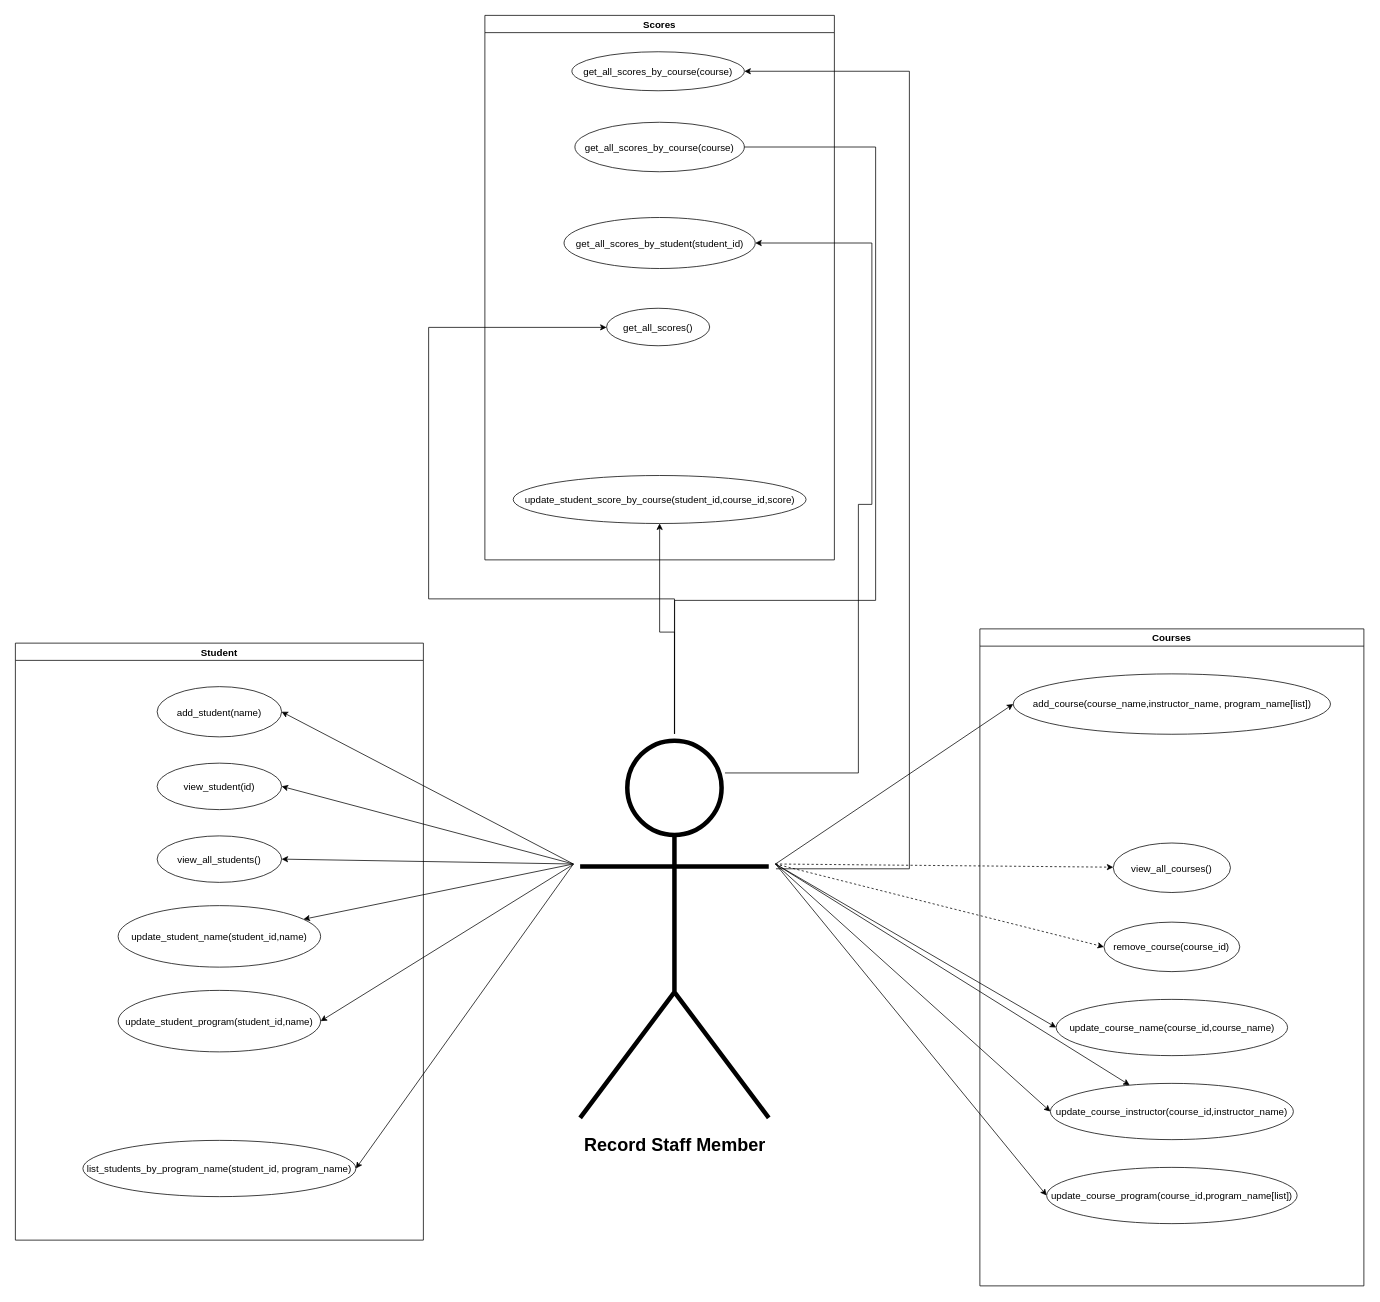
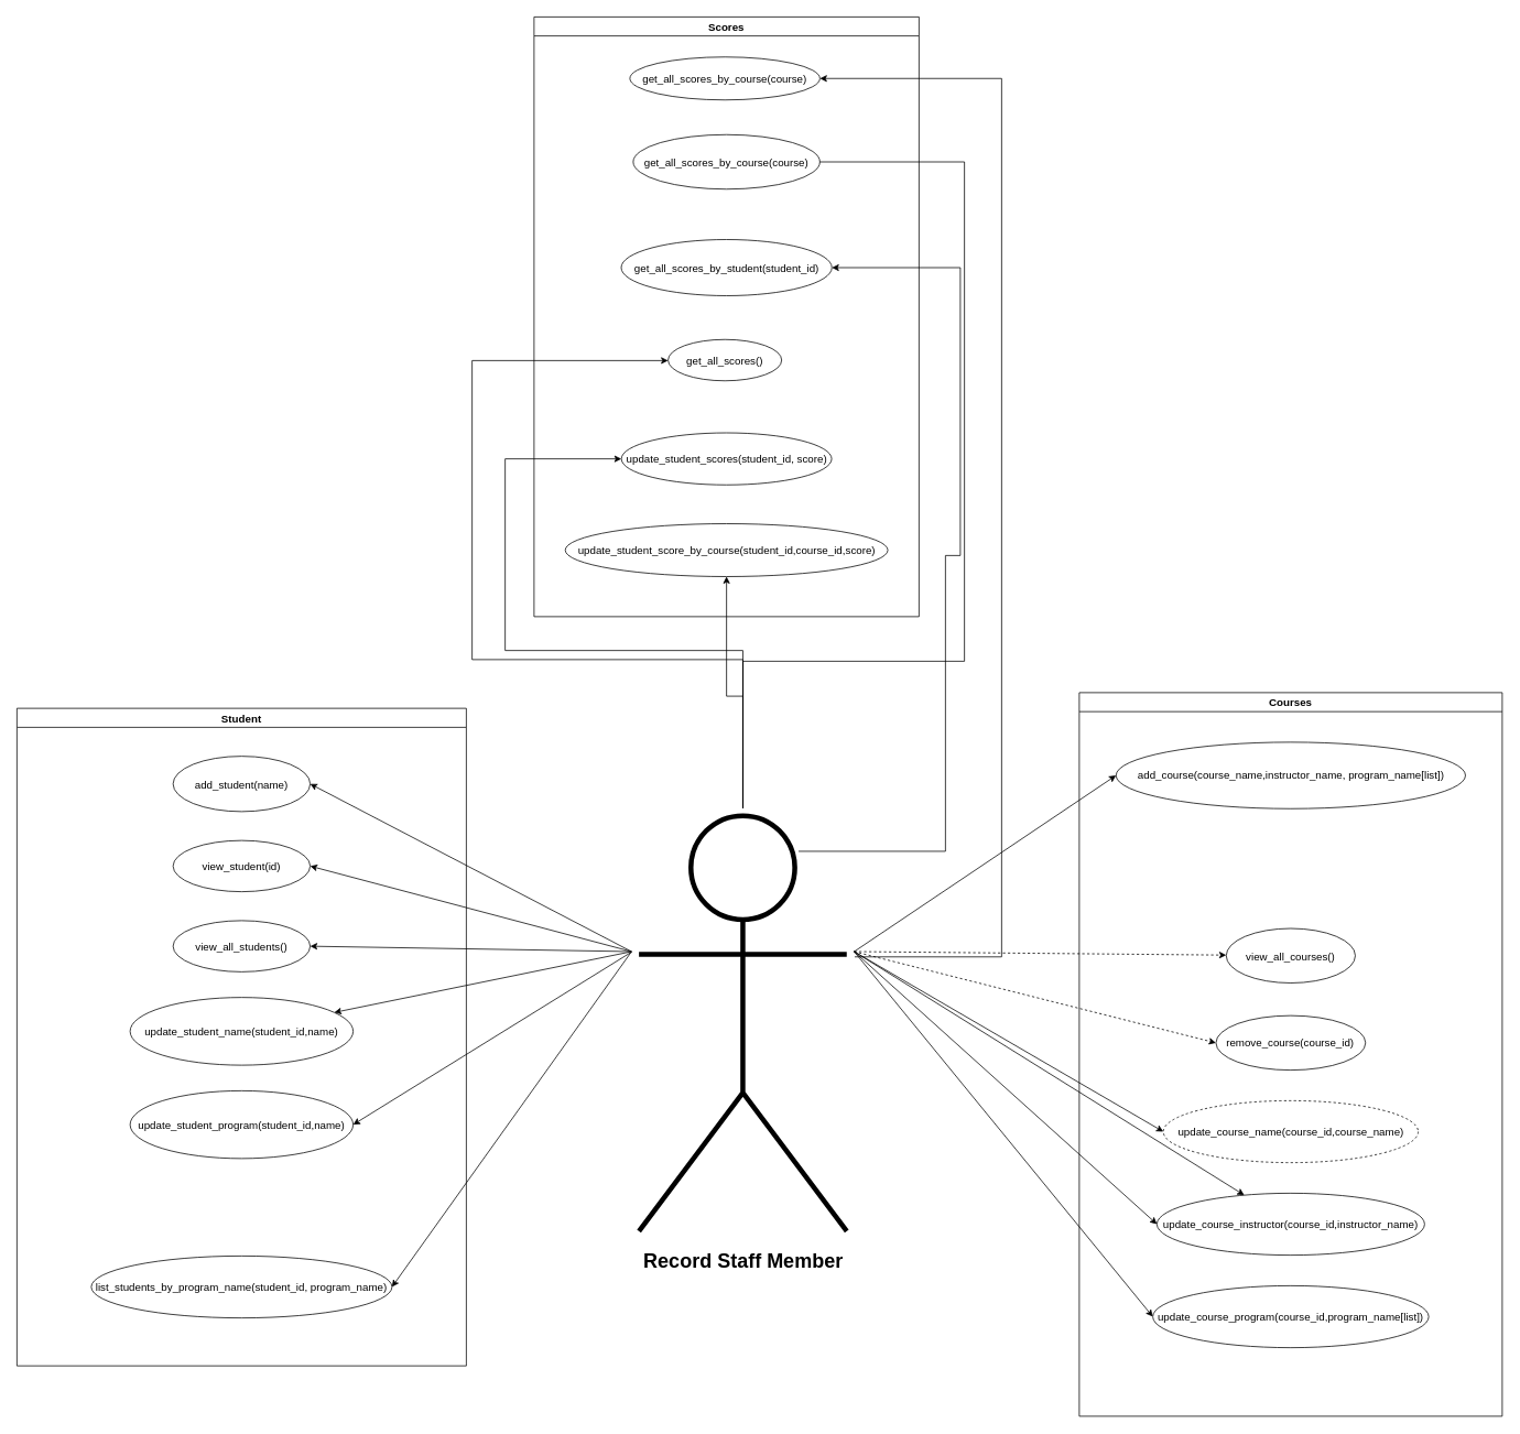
  <mxCell id="0" />
  <mxCell id="1" parent="0" />
  <mxCell id="2" value="Scores" style="swimlane;whiteSpace=wrap;html=1;fillColor=none;fontSize=13;" parent="1" vertex="1"><mxGeometry x="646" y="20" width="466" height="726" as="geometry" /></mxCell>
  <mxCell id="3" style="edgeStyle=orthogonalEdgeStyle;rounded=0;orthogonalLoop=1;jettySize=auto;html=1;exitX=1;exitY=0.5;exitDx=0;exitDy=0;endArrow=none;endFill=0;startArrow=classic;startFill=1;" edge="1" parent="2" source="4"><mxGeometry relative="1" as="geometry"><mxPoint x="388.111" y="1137.889" as="targetPoint" /><Array as="points"><mxPoint x="566" y="74" /><mxPoint x="566" y="1138" /></Array></mxGeometry></mxCell>
  <mxCell id="4" value="&lt;span class=&quot;hljs-built_in&quot; style=&quot;font-size: 13px;&quot;&gt;get_all_scores_by_course&lt;/span&gt;(course)" style="ellipse;whiteSpace=wrap;html=1;align=center;fillColor=none;fontSize=13;" parent="2" vertex="1"><mxGeometry x="116" y="48.5" width="230" height="52" as="geometry" /></mxCell>
  <mxCell id="5" value="&lt;span class=&quot;hljs-built_in&quot; style=&quot;font-size: 13px;&quot;&gt;get_all_scores_by_course&lt;/span&gt;(course)" style="ellipse;whiteSpace=wrap;html=1;align=center;fillColor=none;fontSize=13;" parent="2" vertex="1"><mxGeometry x="120" y="142.5" width="226" height="66" as="geometry" /></mxCell>
  <mxCell id="6" value="&lt;span class=&quot;hljs-built_in&quot; style=&quot;font-size: 13px;&quot;&gt;get_all_scores_by_student&lt;/span&gt;(student_id)" style="ellipse;whiteSpace=wrap;html=1;align=center;fillColor=none;fontSize=13;" parent="2" vertex="1"><mxGeometry x="105.5" y="269.5" width="255" height="68" as="geometry" /></mxCell>
  <mxCell id="7" value="&lt;span class=&quot;hljs-built_in&quot; style=&quot;font-size: 13px;&quot;&gt;get_all_scores&lt;/span&gt;()" style="ellipse;whiteSpace=wrap;html=1;align=center;fillColor=none;fontSize=13;" parent="2" vertex="1"><mxGeometry x="162.25" y="390.5" width="137.5" height="50" as="geometry" /></mxCell>
+ <mxCell id="8" value="&lt;span class=&quot;hljs-built_in&quot; style=&quot;font-size: 13px;&quot;&gt;update_student_scores&lt;/span&gt;(student_id, score)" style="ellipse;whiteSpace=wrap;html=1;align=center;fillColor=none;fontSize=13;" parent="2" vertex="1"><mxGeometry x="105.75" y="503.5" width="254.5" height="63" as="geometry" /></mxCell>
  <mxCell id="9" value="&lt;span class=&quot;hljs-built_in&quot; style=&quot;font-size: 13px;&quot;&gt;update_student_score_by_course&lt;/span&gt;(student_id,course_id,score)" style="ellipse;whiteSpace=wrap;html=1;align=center;fillColor=none;fontSize=13;" parent="2" vertex="1"><mxGeometry x="37.75" y="613.5" width="390.5" height="64" as="geometry" /></mxCell>
  <mxCell id="10" value="Courses" style="swimlane;whiteSpace=wrap;html=1;fillColor=none;fontSize=13;" parent="1" vertex="1"><mxGeometry x="1306" y="838" width="512" height="876" as="geometry" /></mxCell>
  <mxCell id="11" value="&lt;span class=&quot;hljs-built_in&quot; style=&quot;font-size: 13px;&quot;&gt;add_course&lt;/span&gt;(course_name,instructor_name, program_name[list])" style="ellipse;whiteSpace=wrap;html=1;align=center;fillColor=none;fontSize=13;" parent="10" vertex="1"><mxGeometry x="44.5" y="60" width="423" height="80.5" as="geometry" /></mxCell>
  <mxCell id="12" value="&lt;span class=&quot;hljs-built_in&quot; style=&quot;font-size: 13px;&quot;&gt;view_all_courses&lt;/span&gt;()" style="ellipse;whiteSpace=wrap;html=1;align=center;fillColor=none;fontSize=13;" parent="10" vertex="1"><mxGeometry x="177.88" y="285.5" width="156.25" height="66" as="geometry" /></mxCell>
  <mxCell id="13" value="&lt;span class=&quot;hljs-built_in&quot; style=&quot;font-size: 13px;&quot;&gt;remove_course&lt;/span&gt;(course_id)" style="ellipse;whiteSpace=wrap;html=1;align=center;fillColor=none;fontSize=13;" parent="10" vertex="1"><mxGeometry x="165.44" y="391" width="181.13" height="66" as="geometry" /></mxCell>
- <mxCell id="14" value="&lt;span class=&quot;hljs-built_in&quot; style=&quot;font-size: 13px;&quot;&gt;update_course_name&lt;/span&gt;(course_id,course_name)" style="ellipse;whiteSpace=wrap;html=1;align=center;fillColor=none;fontSize=13;" parent="10" vertex="1"><mxGeometry x="101.72" y="494" width="308.56" height="75" as="geometry" /></mxCell>
+ <mxCell id="14" value="&lt;span class=&quot;hljs-built_in&quot; style=&quot;font-size: 13px;&quot;&gt;update_course_name&lt;/span&gt;(course_id,course_name)" style="ellipse;whiteSpace=wrap;html=1;align=center;fillColor=none;fontSize=13;dashed=1;" parent="10" vertex="1"><mxGeometry x="101.72" y="494" width="308.56" height="75" as="geometry" /></mxCell>
  <mxCell id="15" value="&lt;span class=&quot;hljs-built_in&quot; style=&quot;font-size: 13px;&quot;&gt;update_course_instructor&lt;/span&gt;(course_id,instructor_name)" style="ellipse;whiteSpace=wrap;html=1;align=center;fillColor=none;fontSize=13;" parent="10" vertex="1"><mxGeometry x="94.01" y="606" width="324" height="75" as="geometry" /></mxCell>
  <mxCell id="16" value="&lt;span class=&quot;hljs-built_in&quot; style=&quot;font-size: 13px;&quot;&gt;update_course_program&lt;/span&gt;(course_id,program_name[list])" style="ellipse;whiteSpace=wrap;html=1;align=center;fillColor=none;fontSize=13;" parent="10" vertex="1"><mxGeometry x="89" y="718" width="334" height="75" as="geometry" /></mxCell>
  <mxCell id="17" value="Student" style="swimlane;fillColor=none;fontSize=13;" parent="1" vertex="1"><mxGeometry x="20" y="857" width="544" height="796" as="geometry" /></mxCell>
  <mxCell id="18" value="add_student(name)" style="ellipse;whiteSpace=wrap;html=1;align=center;fillColor=none;fontSize=13;" parent="17" vertex="1"><mxGeometry x="189" y="58" width="166" height="67" as="geometry" /></mxCell>
  <mxCell id="19" value="view_student(id)" style="ellipse;whiteSpace=wrap;html=1;align=center;fillColor=none;fontSize=13;" parent="17" vertex="1"><mxGeometry x="189" y="160" width="166" height="62" as="geometry" /></mxCell>
  <mxCell id="20" value="view_all_students()" style="ellipse;whiteSpace=wrap;html=1;align=center;fillColor=none;fontSize=13;" parent="17" vertex="1"><mxGeometry x="189" y="257" width="166" height="62" as="geometry" /></mxCell>
  <mxCell id="21" value="&lt;span style=&quot;text-align: left; font-size: 13px;&quot;&gt;update_student_name(student_id,name)&lt;/span&gt;" style="ellipse;whiteSpace=wrap;html=1;align=center;fillColor=none;fontSize=13;" parent="17" vertex="1"><mxGeometry x="137" y="350" width="270" height="82" as="geometry" /></mxCell>
  <mxCell id="22" value="&lt;span style=&quot;text-align: left; font-size: 13px;&quot;&gt;update_student_program(student_id,name)&lt;/span&gt;" style="ellipse;whiteSpace=wrap;html=1;align=center;fillColor=none;fontSize=13;" parent="17" vertex="1"><mxGeometry x="137" y="463" width="270" height="82" as="geometry" /></mxCell>
  <mxCell id="23" value="&lt;span style=&quot;text-align: left; font-size: 13px;&quot;&gt;list_students_by_program_name(student_id, program_name)&lt;/span&gt;" style="ellipse;whiteSpace=wrap;html=1;align=center;fillColor=none;fontSize=13;" vertex="1" parent="17"><mxGeometry x="90" y="663" width="364" height="75" as="geometry" /></mxCell>
  <mxCell id="24" style="rounded=0;orthogonalLoop=1;jettySize=auto;html=1;exitX=0;exitY=0.333;exitDx=0;exitDy=0;exitPerimeter=0;entryX=1;entryY=0.5;entryDx=0;entryDy=0;" edge="1" parent="1" source="41" target="18"><mxGeometry relative="1" as="geometry" /></mxCell>
  <mxCell id="25" style="rounded=0;orthogonalLoop=1;jettySize=auto;html=1;exitX=0;exitY=0.333;exitDx=0;exitDy=0;exitPerimeter=0;entryX=1;entryY=0.5;entryDx=0;entryDy=0;" edge="1" parent="1" source="41" target="19"><mxGeometry relative="1" as="geometry" /></mxCell>
  <mxCell id="26" style="rounded=0;orthogonalLoop=1;jettySize=auto;html=1;exitX=0;exitY=0.333;exitDx=0;exitDy=0;exitPerimeter=0;entryX=1;entryY=0.5;entryDx=0;entryDy=0;" edge="1" parent="1" source="41" target="20"><mxGeometry relative="1" as="geometry" /></mxCell>
  <mxCell id="27" style="rounded=0;orthogonalLoop=1;jettySize=auto;html=1;exitX=0;exitY=0.333;exitDx=0;exitDy=0;exitPerimeter=0;" edge="1" parent="1" source="41" target="21"><mxGeometry relative="1" as="geometry" /></mxCell>
  <mxCell id="28" style="rounded=0;orthogonalLoop=1;jettySize=auto;html=1;entryX=1;entryY=0.5;entryDx=0;entryDy=0;" edge="1" parent="1" target="22"><mxGeometry relative="1" as="geometry"><mxPoint x="764" y="1152" as="sourcePoint" /></mxGeometry></mxCell>
  <mxCell id="29" style="rounded=0;orthogonalLoop=1;jettySize=auto;html=1;exitX=0;exitY=0.333;exitDx=0;exitDy=0;exitPerimeter=0;entryX=1;entryY=0.5;entryDx=0;entryDy=0;" edge="1" parent="1" source="41" target="23"><mxGeometry relative="1" as="geometry" /></mxCell>
  <mxCell id="30" style="rounded=0;orthogonalLoop=1;jettySize=auto;html=1;exitX=1;exitY=0.333;exitDx=0;exitDy=0;exitPerimeter=0;entryX=0;entryY=0.5;entryDx=0;entryDy=0;" edge="1" parent="1" source="41" target="11"><mxGeometry relative="1" as="geometry" /></mxCell>
  <mxCell id="31" style="rounded=0;orthogonalLoop=1;jettySize=auto;html=1;exitX=1;exitY=0.333;exitDx=0;exitDy=0;exitPerimeter=0;dashed=1;" edge="1" parent="1" source="41" target="12"><mxGeometry relative="1" as="geometry" /></mxCell>
  <mxCell id="32" style="rounded=0;orthogonalLoop=1;jettySize=auto;html=1;exitX=1;exitY=0.333;exitDx=0;exitDy=0;exitPerimeter=0;entryX=0;entryY=0.5;entryDx=0;entryDy=0;dashed=1;" edge="1" parent="1" source="41" target="13"><mxGeometry relative="1" as="geometry" /></mxCell>
  <mxCell id="33" style="rounded=0;orthogonalLoop=1;jettySize=auto;html=1;exitX=1;exitY=0.333;exitDx=0;exitDy=0;exitPerimeter=0;entryX=0;entryY=0.5;entryDx=0;entryDy=0;" edge="1" parent="1" source="41" target="14"><mxGeometry relative="1" as="geometry" /></mxCell>
  <mxCell id="34" style="rounded=0;orthogonalLoop=1;jettySize=auto;html=1;exitX=1;exitY=0.333;exitDx=0;exitDy=0;exitPerimeter=0;" edge="1" parent="1" source="41" target="15"><mxGeometry relative="1" as="geometry" /></mxCell>
  <mxCell id="35" style="rounded=0;orthogonalLoop=1;jettySize=auto;html=1;exitX=1;exitY=0.333;exitDx=0;exitDy=0;exitPerimeter=0;entryX=0;entryY=0.5;entryDx=0;entryDy=0;" edge="1" parent="1" source="41" target="15"><mxGeometry relative="1" as="geometry" /></mxCell>
  <mxCell id="36" style="rounded=0;orthogonalLoop=1;jettySize=auto;html=1;exitX=1;exitY=0.333;exitDx=0;exitDy=0;exitPerimeter=0;entryX=0;entryY=0.5;entryDx=0;entryDy=0;" edge="1" parent="1" source="41" target="16"><mxGeometry relative="1" as="geometry" /></mxCell>
  <mxCell id="37" style="edgeStyle=orthogonalEdgeStyle;rounded=0;orthogonalLoop=1;jettySize=auto;html=1;entryX=0.5;entryY=1;entryDx=0;entryDy=0;" edge="1" parent="1" source="41" target="9"><mxGeometry relative="1" as="geometry" /></mxCell>
  <mxCell id="38" style="edgeStyle=orthogonalEdgeStyle;rounded=0;orthogonalLoop=1;jettySize=auto;html=1;exitX=0.5;exitY=0;exitDx=0;exitDy=0;exitPerimeter=0;" edge="1" parent="1" source="41" target="7"><mxGeometry relative="1" as="geometry"><Array as="points"><mxPoint x="899" y="798" /><mxPoint x="571" y="798" /><mxPoint x="571" y="436" /></Array></mxGeometry></mxCell>
+ <mxCell id="39" style="edgeStyle=orthogonalEdgeStyle;rounded=0;orthogonalLoop=1;jettySize=auto;html=1;exitX=0.5;exitY=0;exitDx=0;exitDy=0;exitPerimeter=0;entryX=0;entryY=0.5;entryDx=0;entryDy=0;" edge="1" parent="1" source="41" target="8"><mxGeometry relative="1" as="geometry"><Array as="points"><mxPoint x="899" y="787" /><mxPoint x="611" y="787" /><mxPoint x="611" y="555" /></Array></mxGeometry></mxCell>
  <mxCell id="40" style="edgeStyle=orthogonalEdgeStyle;rounded=0;orthogonalLoop=1;jettySize=auto;html=1;exitX=0.75;exitY=0.1;exitDx=0;exitDy=0;exitPerimeter=0;entryX=1;entryY=0.5;entryDx=0;entryDy=0;" edge="1" parent="1" source="41" target="6"><mxGeometry relative="1" as="geometry"><Array as="points"><mxPoint x="1144" y="1030" /><mxPoint x="1144" y="672" /><mxPoint x="1162" y="672" /><mxPoint x="1162" y="324" /></Array></mxGeometry></mxCell>
  <mxCell id="41" value="&lt;h1&gt;Record Staff Member&lt;/h1&gt;" style="shape=umlActor;verticalLabelPosition=bottom;verticalAlign=top;html=1;outlineConnect=0;strokeWidth=6;perimeterSpacing=9;" vertex="1" parent="1"><mxGeometry x="773" y="987" width="251.5" height="503" as="geometry" /></mxCell>
  <mxCell id="42" style="edgeStyle=orthogonalEdgeStyle;rounded=0;orthogonalLoop=1;jettySize=auto;html=1;exitX=1;exitY=0.5;exitDx=0;exitDy=0;endArrow=none;endFill=0;" edge="1" parent="1" source="5" target="41"><mxGeometry relative="1" as="geometry"><Array as="points"><mxPoint x="1167" y="196" /><mxPoint x="1167" y="800" /><mxPoint x="899" y="800" /></Array></mxGeometry></mxCell>
